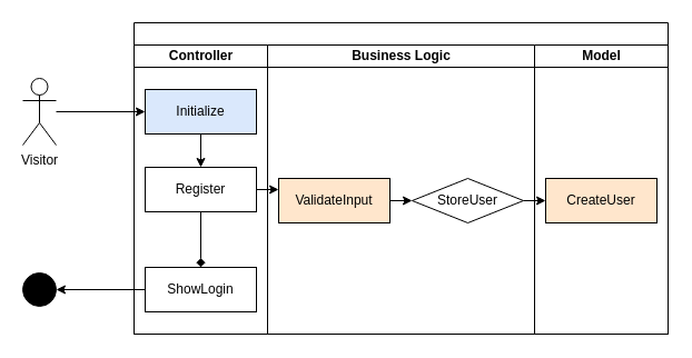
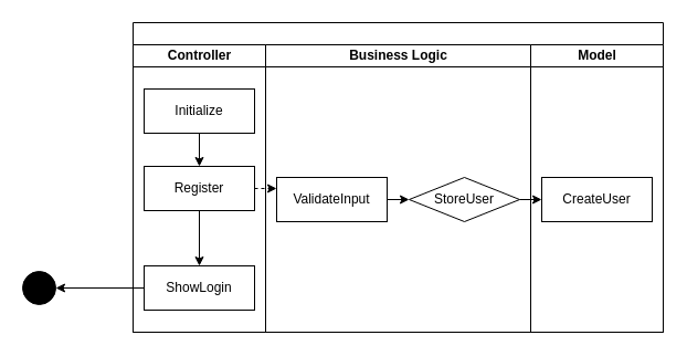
  <mxCell id="0" />
  <mxCell id="1" parent="0" />
  <mxCell id="2" value="" style="swimlane;childLayout=stackLayout;resizeParent=1;resizeParentMax=0;startSize=20;html=1;" parent="1" vertex="1"><mxGeometry x="120" y="20" width="480" height="280" as="geometry" /></mxCell>
  <mxCell id="3" value="Controller" style="swimlane;startSize=20;html=1;" parent="2" vertex="1"><mxGeometry y="20" width="120" height="260" as="geometry" /></mxCell>
  <mxCell id="4" value="" style="edgeStyle=none;html=1;" parent="3" source="5" target="7" edge="1"><mxGeometry relative="1" as="geometry" /></mxCell>
- <mxCell id="5" value="Initialize" style="rounded=0;whiteSpace=wrap;html=1;fillColor=#dae8fc;" parent="3" vertex="1"><mxGeometry x="10" y="40" width="100" height="40" as="geometry" /></mxCell>
- <mxCell id="6" value="" style="edgeStyle=orthogonalEdgeStyle;html=1;fontSize=15;endArrow=diamond;" parent="3" source="7" target="8" edge="1"><mxGeometry relative="1" as="geometry" /></mxCell>
+ <mxCell id="5" value="Initialize" style="rounded=0;whiteSpace=wrap;html=1;" parent="3" vertex="1"><mxGeometry x="10" y="40" width="100" height="40" as="geometry" /></mxCell>
+ <mxCell id="6" value="" style="edgeStyle=orthogonalEdgeStyle;html=1;fontSize=15;" parent="3" source="7" target="8" edge="1"><mxGeometry relative="1" as="geometry" /></mxCell>
  <mxCell id="7" value="Register" style="rounded=0;whiteSpace=wrap;html=1;" parent="3" vertex="1"><mxGeometry x="10.0" y="110" width="100" height="40" as="geometry" /></mxCell>
  <mxCell id="8" value="ShowLogin" style="rounded=0;whiteSpace=wrap;html=1;" parent="3" vertex="1"><mxGeometry x="10.0" y="200" width="100" height="40" as="geometry" /></mxCell>
  <mxCell id="9" value="" style="edgeStyle=none;html=1;" parent="2" source="11" target="15" edge="1"><mxGeometry relative="1" as="geometry" /></mxCell>
  <mxCell id="10" value="Business Logic" style="swimlane;startSize=20;html=1;" parent="2" vertex="1"><mxGeometry x="120" y="20" width="240" height="260" as="geometry" /></mxCell>
  <mxCell id="11" value="StoreUser" style="rhombus;whiteSpace=wrap;html=1;" parent="10" vertex="1"><mxGeometry x="130.0" y="120" width="100" height="40" as="geometry" /></mxCell>
  <mxCell id="12" style="edgeStyle=orthogonalEdgeStyle;html=1;" parent="10" source="13" target="11" edge="1"><mxGeometry relative="1" as="geometry" /></mxCell>
- <mxCell id="13" value="ValidateInput" style="rounded=0;whiteSpace=wrap;html=1;fillColor=#ffe6cc;" parent="10" vertex="1"><mxGeometry x="10.0" y="120" width="100" height="40" as="geometry" /></mxCell>
+ <mxCell id="13" value="ValidateInput" style="rounded=0;whiteSpace=wrap;html=1;" parent="10" vertex="1"><mxGeometry x="10.0" y="120" width="100" height="40" as="geometry" /></mxCell>
  <mxCell id="14" value="Model" style="swimlane;startSize=20;html=1;" parent="2" vertex="1"><mxGeometry x="360" y="20" width="120" height="260" as="geometry" /></mxCell>
- <mxCell id="15" value="CreateUser" style="rounded=0;whiteSpace=wrap;html=1;fillColor=#ffe6cc;" parent="14" vertex="1"><mxGeometry x="10.0" y="120" width="100" height="40" as="geometry" /></mxCell>
- <mxCell id="16" value="" style="edgeStyle=orthogonalEdgeStyle;html=1;" parent="2" source="7" target="13" edge="1"><mxGeometry relative="1" as="geometry"><mxPoint x="130.0" y="160" as="targetPoint" /><Array as="points"><mxPoint x="130" y="160" /><mxPoint x="130" y="160" /></Array></mxGeometry></mxCell>
- <mxCell id="17" style="edgeStyle=none;html=1;" parent="1" source="18" target="5" edge="1"><mxGeometry relative="1" as="geometry" /></mxCell>
- <mxCell id="18" value="Visitor" style="shape=umlActor;verticalLabelPosition=bottom;verticalAlign=top;html=1;outlineConnect=0;" parent="1" vertex="1"><mxGeometry x="20" y="70" width="30" height="60" as="geometry" /></mxCell>
+ <mxCell id="15" value="CreateUser" style="rounded=0;whiteSpace=wrap;html=1;" parent="14" vertex="1"><mxGeometry x="10.0" y="120" width="100" height="40" as="geometry" /></mxCell>
+ <mxCell id="16" value="" style="edgeStyle=orthogonalEdgeStyle;html=1;dashed=1;" parent="2" source="7" target="13" edge="1"><mxGeometry relative="1" as="geometry"><mxPoint x="130.0" y="160" as="targetPoint" /><Array as="points"><mxPoint x="130" y="160" /><mxPoint x="130" y="160" /></Array></mxGeometry></mxCell>
  <mxCell id="19" value="" style="ellipse;fillColor=strokeColor;fontSize=15;" parent="1" vertex="1"><mxGeometry x="20" y="245" width="30" height="30" as="geometry" /></mxCell>
  <mxCell id="20" style="edgeStyle=orthogonalEdgeStyle;html=1;fontSize=15;" parent="1" source="8" target="19" edge="1"><mxGeometry relative="1" as="geometry" /></mxCell>
